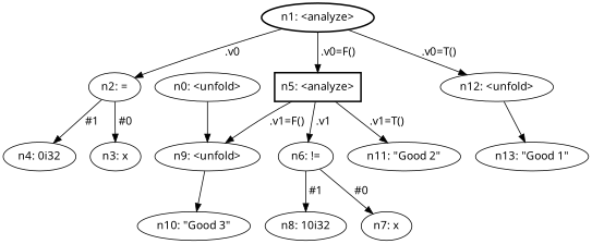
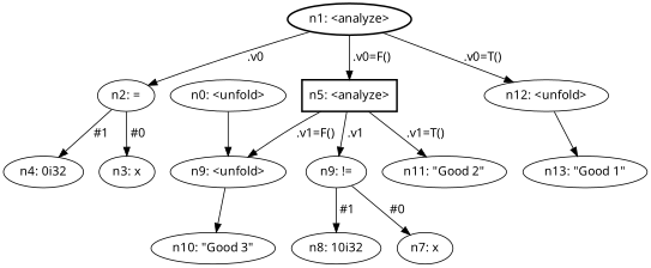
  digraph {
    node [fontname="bold helvetica"]
    edge [fontname="bold helvetica"]
    n1 [label="n0: <unfold>"]
    n2 [label="n9: <unfold>"]
    n3 [label="n1: <analyze>" shape=ellipse style=bold]
    n4 [label="n2: ="]
    n5 [label="n5: <analyze>" shape=box style=bold]
    n6 [label="n12: <unfold>"]
    n7 [label="n3: x"]
    n8 [label="n4: 0i32"]
-   n9 [label="n6: !="]
+   n9 [label="n9: !="]
    n10 [label="n11: \"Good 2\""]
    n11 [label="n13: \"Good 1\""]
    n12 [label="n7: x"]
    n13 [label="n8: 10i32"]
    n14 [label="n10: \"Good 3\""]
    n1 -> n2
    n2 -> n14
    n3 -> n4 [label=" .v0 "]
    n3 -> n5 [label=" .v0=F() "]
    n3 -> n6 [label=" .v0=T() "]
    n4 -> n7 [label=" #0 "]
    n4 -> n8 [label=" #1 "]
    n5 -> n2 [label=" .v1=F() "]
    n5 -> n9 [label=" .v1 "]
    n5 -> n10 [label=" .v1=T() "]
    n6 -> n11
    n9 -> n12 [label=" #0 "]
    n9 -> n13 [label=" #1 "]
  }
